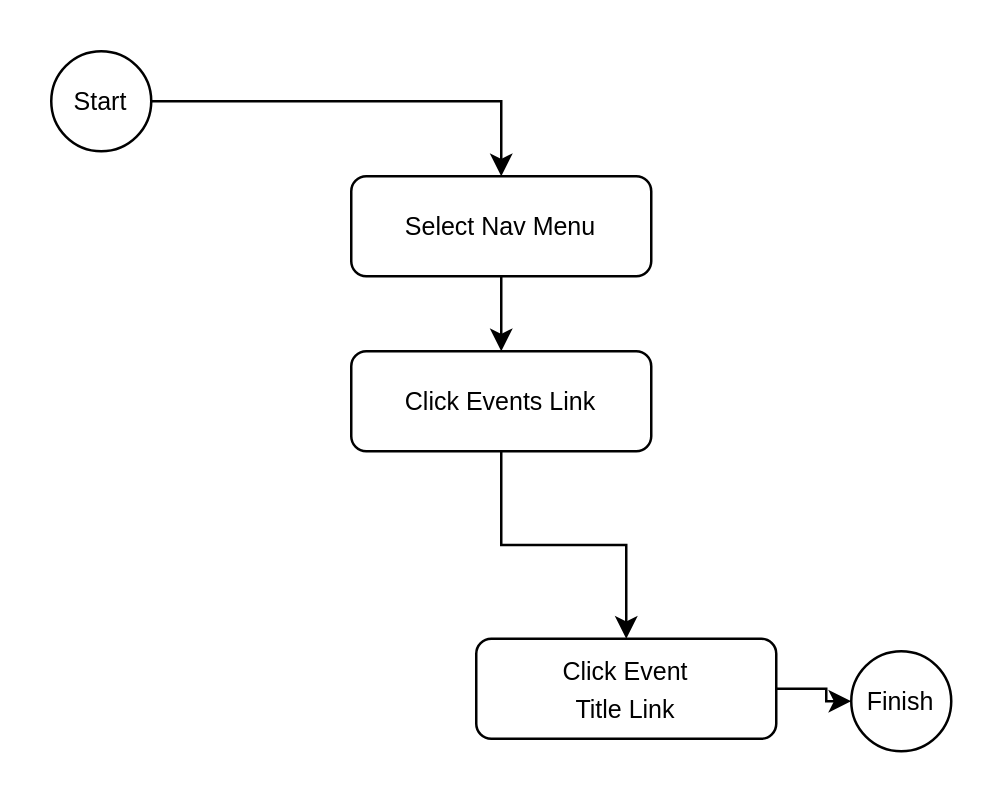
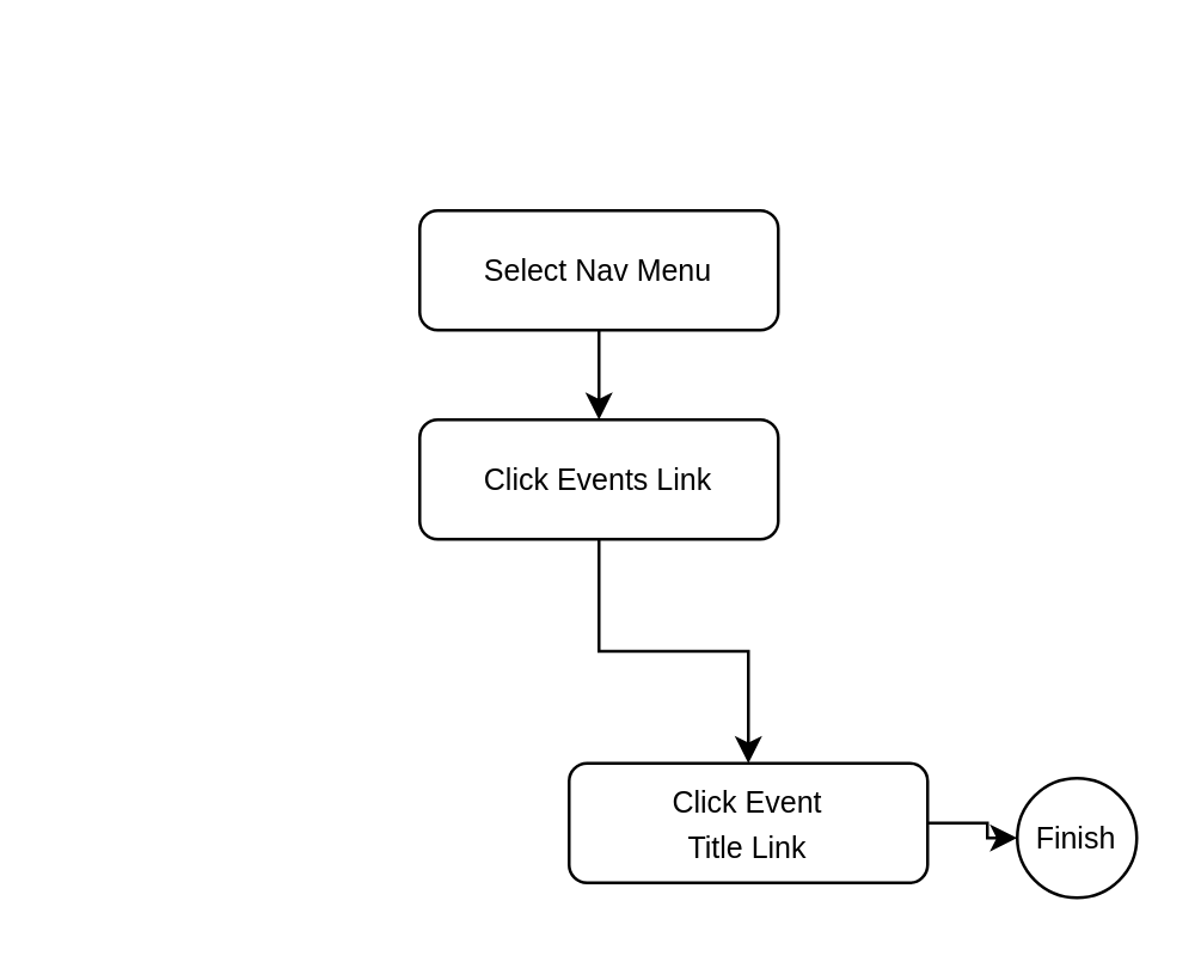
  <mxCell id="0" />
  <mxCell id="1" parent="0" />
- <mxCell id="2" value="" style="edgeStyle=orthogonalEdgeStyle;rounded=0;orthogonalLoop=1;jettySize=auto;html=1;" edge="1" parent="1" source="3" target="6"><mxGeometry relative="1" as="geometry" /></mxCell>
- <mxCell id="3" value="&lt;p style=&quot;line-height: 90%;&quot;&gt;&lt;font style=&quot;font-size: 10px;&quot;&gt;Start&lt;/font&gt;&lt;/p&gt;" style="ellipse;whiteSpace=wrap;html=1;aspect=fixed;" vertex="1" parent="1"><mxGeometry x="20" y="20" width="40" height="40" as="geometry" /></mxCell>
  <mxCell id="4" value="&lt;font style=&quot;font-size: 10px;&quot;&gt;Finish&lt;/font&gt;" style="ellipse;whiteSpace=wrap;html=1;aspect=fixed;fontSize=7;" vertex="1" parent="1"><mxGeometry x="340" y="260" width="40" height="40" as="geometry" /></mxCell>
  <mxCell id="5" value="" style="edgeStyle=orthogonalEdgeStyle;rounded=0;orthogonalLoop=1;jettySize=auto;html=1;" edge="1" parent="1" source="6" target="8"><mxGeometry relative="1" as="geometry" /></mxCell>
  <mxCell id="6" value="&lt;font style=&quot;font-size: 10px;&quot;&gt;Select Nav Menu&lt;/font&gt;" style="rounded=1;whiteSpace=wrap;html=1;" vertex="1" parent="1"><mxGeometry x="140" y="70" width="120" height="40" as="geometry" /></mxCell>
  <mxCell id="7" value="" style="edgeStyle=orthogonalEdgeStyle;rounded=0;orthogonalLoop=1;jettySize=auto;html=1;" edge="1" parent="1" source="8" target="10"><mxGeometry relative="1" as="geometry" /></mxCell>
  <mxCell id="8" value="&lt;font style=&quot;font-size: 10px;&quot;&gt;Click Events Link&lt;br&gt;&lt;/font&gt;" style="rounded=1;whiteSpace=wrap;html=1;" vertex="1" parent="1"><mxGeometry x="140" y="140" width="120" height="40" as="geometry" /></mxCell>
  <mxCell id="9" value="" style="edgeStyle=orthogonalEdgeStyle;rounded=0;orthogonalLoop=1;jettySize=auto;html=1;" edge="1" parent="1" source="10" target="4"><mxGeometry relative="1" as="geometry" /></mxCell>
  <mxCell id="10" value="&lt;font style=&quot;font-size: 10px;&quot;&gt;Click Event &lt;br&gt;Title Link&lt;br&gt;&lt;/font&gt;" style="rounded=1;whiteSpace=wrap;html=1;" vertex="1" parent="1"><mxGeometry x="190" y="255" width="120" height="40" as="geometry" /></mxCell>
